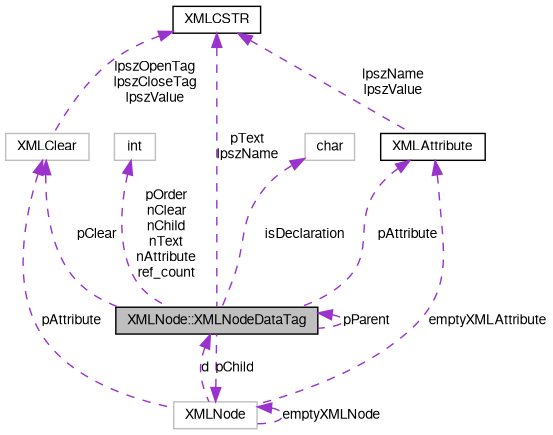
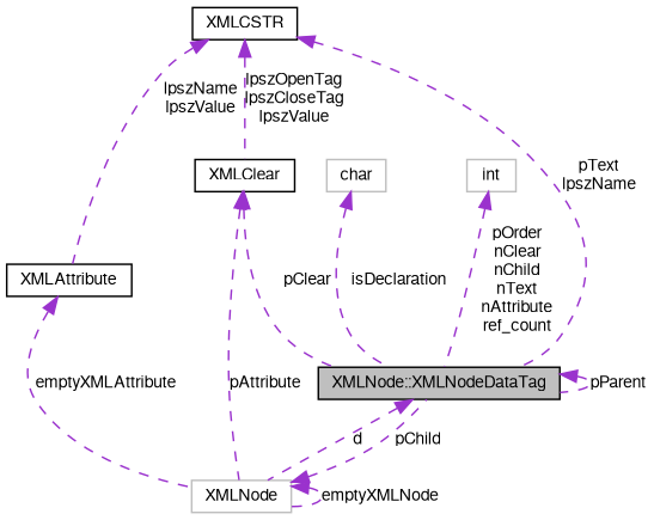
  digraph {
    node [color=black fontname=FreeSans fontsize=10 shape=record]
    edge [color=darkorchid3 dir=back fontname=FreeSans fontsize=10 labelfontname=FreeSans labelfontsize=10 style=dashed]
    n1 [fillcolor=grey75 fontcolor=black height=0.2 label="XMLNode::XMLNodeDataTag" style=filled width=0.4]
    n2 [color=grey75 height=0.2 label=XMLNode width=0.4]
    n3 [height=0.2 label=XMLCSTR width=0.4]
    n4 [height=0.2 label=XMLAttribute width=0.4]
-   n5 [color=grey75 height=0.2 label=XMLClear width=0.4]
+   n5 [height=0.2 label=XMLClear width=0.4]
    n6 [color=grey75 height=0.2 label=char width=0.4]
    n7 [color=grey75 height=0.2 label=int width=0.4]
    n1 -> n1 [label=pParent]
    n1 -> n2 [label=d]
    n2 -> n1 [label=pChild]
    n2 -> n2 [label=emptyXMLNode]
    n3 -> n1 [label="pText\nlpszName"]
    n3 -> n4 [label="lpszName\nlpszValue"]
    n3 -> n5 [label="lpszOpenTag\nlpszCloseTag\nlpszValue"]
-   n4 -> n1 [label=pAttribute]
    n4 -> n2 [label=emptyXMLAttribute]
    n5 -> n1 [label=pClear]
    n5 -> n2 [label=pAttribute]
    n6 -> n1 [label=isDeclaration]
    n7 -> n1 [label="pOrder\nnClear\nnChild\nnText\nnAttribute\nref_count"]
  }
